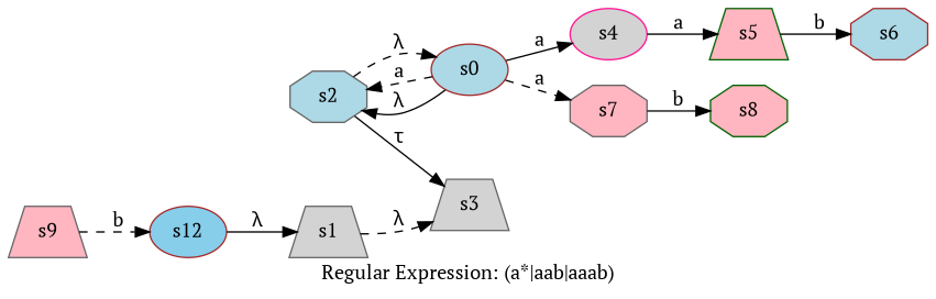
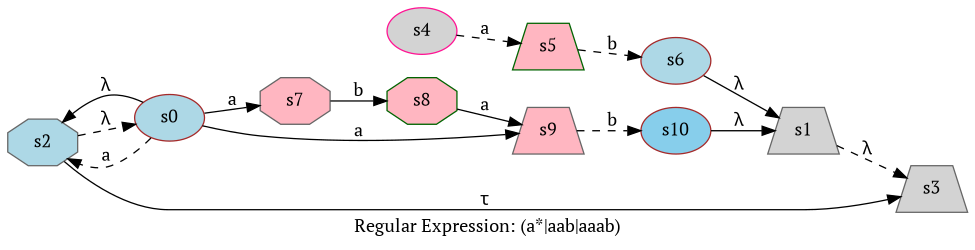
  digraph {
    fontname="PT Serif"
    label="Regular Expression: (a*|aab|aaab)"
    rankdir=LR
    node [color=gray40 fillcolor=lightpink fontname="PT Serif" shape=trapezium style=filled]
    edge [fontname="PT Serif" style=solid]
    s1 [fillcolor=lightgrey]
    s3 [fillcolor=lightgrey]
    s0 [color=brown fillcolor=lightblue shape=ellipse]
    s2 [fillcolor=lightblue shape=octagon]
    s4 [color=deeppink fillcolor=lightgrey shape=ellipse]
    s7 [shape=octagon]
    s5 [color=darkgreen]
    s8 [color=darkgreen shape=octagon]
-   s6 [color=brown fillcolor=lightblue shape=octagon]
+   s6 [color=brown fillcolor=lightblue shape=ellipse]
    s9
-   s10 [color=brown fillcolor=skyblue shape=ellipse label=s12]
+   s10 [color=brown fillcolor=skyblue shape=ellipse]
    s1 -> s3 [label="λ" style=dashed]
    s0 -> s2 [label=a style=dashed]
    s0 -> s2 [label="λ"]
-   s0 -> s4 [label=a]
-   s0 -> s7 [label=a style=dashed]
+   s0 -> s9 [label=a]
+   s0 -> s7 [label=a]
    s2 -> s3 [label="τ"]
    s2 -> s0 [label="λ" style=dashed]
-   s4 -> s5 [label=a]
+   s4 -> s5 [label=a style=dashed]
    s7 -> s8 [label=b]
-   s5 -> s6 [label=b]
+   s5 -> s6 [label=b style=dashed]
+   s8 -> s9 [label=a]
+   s6 -> s1 [label="λ"]
    s9 -> s10 [label=b style=dashed]
    s10 -> s1 [label="λ"]
  }
